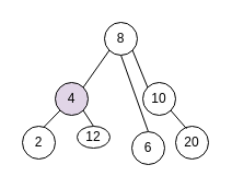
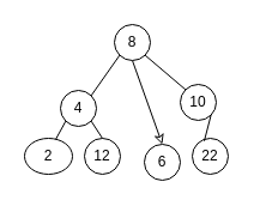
  <mxCell id="0" />
  <mxCell id="1" parent="0" />
- <mxCell id="2" value="20" style="ellipse;whiteSpace=wrap;html=1;aspect=fixed;" vertex="1" parent="1"><mxGeometry x="160" y="115" width="30" height="30" as="geometry" /></mxCell>
+ <mxCell id="2" value="22" style="ellipse;whiteSpace=wrap;html=1;aspect=fixed;" vertex="1" parent="1"><mxGeometry x="160" y="115" width="30" height="30" as="geometry" /></mxCell>
  <mxCell id="3" style="edgeStyle=none;html=1;exitX=1;exitY=1;exitDx=0;exitDy=0;entryX=0.333;entryY=0.076;entryDx=0;entryDy=0;entryPerimeter=0;endArrow=none;endFill=0;" edge="1" parent="1" source="4" target="2"><mxGeometry relative="1" as="geometry" /></mxCell>
- <mxCell id="4" value="10" style="ellipse;whiteSpace=wrap;html=1;aspect=fixed;" vertex="1" parent="1"><mxGeometry x="130" y="75" width="30" height="30" as="geometry" /></mxCell>
- <mxCell id="5" value="2" style="ellipse;whiteSpace=wrap;html=1;aspect=fixed;" vertex="1" parent="1"><mxGeometry x="20" y="115" width="30" height="30" as="geometry" /></mxCell>
- <mxCell id="6" value="12" style="ellipse;whiteSpace=wrap;html=1;aspect=fixed;" vertex="1" parent="1"><mxGeometry x="70" y="115" width="30" height="20" as="geometry" /></mxCell>
+ <mxCell id="4" value="10" style="ellipse;whiteSpace=wrap;html=1;aspect=fixed;" vertex="1" parent="1"><mxGeometry x="150" y="70" width="30" height="30" as="geometry" /></mxCell>
+ <mxCell id="5" value="2" style="ellipse;whiteSpace=wrap;html=1;aspect=fixed;" vertex="1" parent="1"><mxGeometry x="20" y="115" width="40" height="30" as="geometry" /></mxCell>
+ <mxCell id="6" value="12" style="ellipse;whiteSpace=wrap;html=1;aspect=fixed;" vertex="1" parent="1"><mxGeometry x="70" y="115" width="30" height="30" as="geometry" /></mxCell>
  <mxCell id="7" style="edgeStyle=none;html=1;exitX=0;exitY=1;exitDx=0;exitDy=0;entryX=1;entryY=0;entryDx=0;entryDy=0;endArrow=none;endFill=0;" edge="1" parent="1" source="10" target="14"><mxGeometry relative="1" as="geometry" /></mxCell>
- <mxCell id="8" style="edgeStyle=none;html=1;exitX=0.5;exitY=1;exitDx=0;exitDy=0;entryX=0.5;entryY=0;entryDx=0;entryDy=0;endArrow=none;endFill=0;" edge="1" parent="1" source="10" target="11"><mxGeometry relative="1" as="geometry" /></mxCell>
+ <mxCell id="8" style="edgeStyle=none;html=1;exitX=0.5;exitY=1;exitDx=0;exitDy=0;entryX=0.5;entryY=0;entryDx=0;entryDy=0;endArrow=classic;endFill=0;" edge="1" parent="1" source="10" target="11"><mxGeometry relative="1" as="geometry" /></mxCell>
  <mxCell id="9" style="edgeStyle=none;html=1;exitX=1;exitY=1;exitDx=0;exitDy=0;entryX=0;entryY=0;entryDx=0;entryDy=0;endArrow=none;endFill=0;" edge="1" parent="1" source="10" target="4"><mxGeometry relative="1" as="geometry" /></mxCell>
  <mxCell id="10" value="8" style="ellipse;whiteSpace=wrap;html=1;aspect=fixed;" vertex="1" parent="1"><mxGeometry x="95" y="20" width="30" height="30" as="geometry" /></mxCell>
  <mxCell id="11" value="6" style="ellipse;whiteSpace=wrap;html=1;aspect=fixed;" vertex="1" parent="1"><mxGeometry x="120" y="120" width="30" height="30" as="geometry" /></mxCell>
  <mxCell id="12" style="edgeStyle=none;html=1;exitX=0;exitY=1;exitDx=0;exitDy=0;entryX=0.651;entryY=0.029;entryDx=0;entryDy=0;entryPerimeter=0;endArrow=none;endFill=0;" edge="1" parent="1" source="14" target="5"><mxGeometry relative="1" as="geometry" /></mxCell>
  <mxCell id="13" style="edgeStyle=none;html=1;exitX=1;exitY=1;exitDx=0;exitDy=0;entryX=0.5;entryY=0;entryDx=0;entryDy=0;endArrow=none;endFill=0;" edge="1" parent="1" source="14" target="6"><mxGeometry relative="1" as="geometry" /></mxCell>
- <mxCell id="14" value="4" style="ellipse;whiteSpace=wrap;html=1;aspect=fixed;fillColor=#e1d5e7;" vertex="1" parent="1"><mxGeometry x="50" y="75" width="30" height="30" as="geometry" /></mxCell>
+ <mxCell id="14" value="4" style="ellipse;whiteSpace=wrap;html=1;aspect=fixed;" vertex="1" parent="1"><mxGeometry x="50" y="75" width="30" height="30" as="geometry" /></mxCell>
